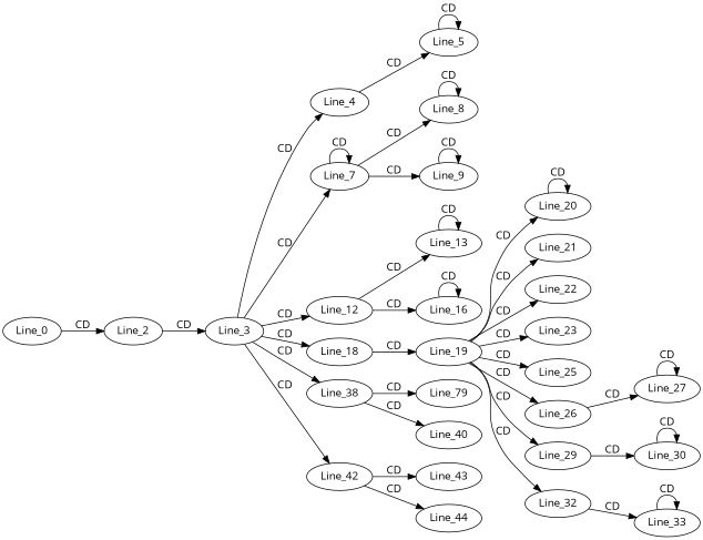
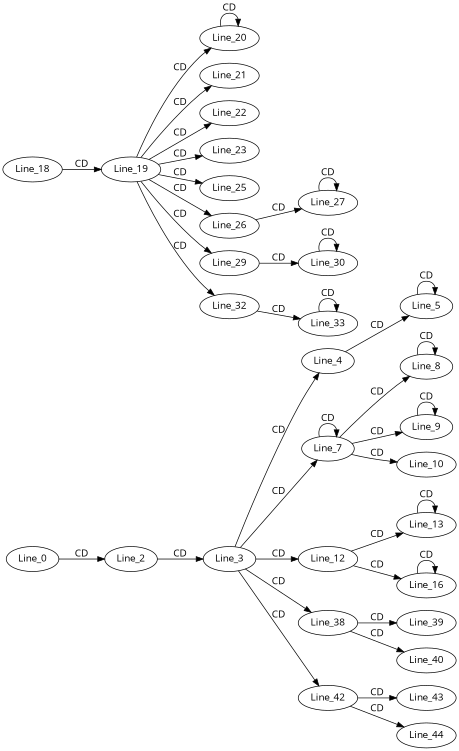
  digraph {
    fontname="Open Sans"
    rankdir=LR
    node [fontname="Open Sans"]
    edge [fontname="Open Sans"]
    Line_0
    Line_2
    Line_3
    Line_4
    Line_7
    Line_12
    Line_18
    Line_38
    Line_42
    Line_5
    Line_8
    Line_9
+   Line_10
    n14 [label=Line_13]
    Line_16
    Line_19
-   Line_39 [label=Line_79]
+   Line_39
    Line_40
    Line_43
    Line_44
    Line_20
    Line_21
    Line_22
    Line_23
    Line_25
    Line_26
    Line_29
    Line_32
    Line_27
    Line_30
    Line_33
    Line_0 -> Line_2 [label=CD]
    Line_2 -> Line_3 [label=CD]
    Line_3 -> Line_4 [label=CD]
    Line_3 -> Line_7 [label=CD]
    Line_3 -> Line_12 [label=CD]
-   Line_3 -> Line_18 [label=CD]
    Line_3 -> Line_38 [label=CD]
    Line_3 -> Line_42 [label=CD]
    Line_4 -> Line_5 [label=CD]
    Line_7 -> Line_7 [label=CD]
    Line_7 -> Line_8 [label=CD]
    Line_7 -> Line_9 [label=CD]
+   Line_7 -> Line_10 [label=CD]
    Line_12 -> n14 [label=CD]
    Line_12 -> Line_16 [label=CD]
    Line_18 -> Line_19 [label=CD]
    Line_38 -> Line_39 [label=CD]
    Line_38 -> Line_40 [label=CD]
    Line_42 -> Line_43 [label=CD]
    Line_42 -> Line_44 [label=CD]
    Line_5 -> Line_5 [label=CD]
    Line_8 -> Line_8 [label=CD]
    Line_9 -> Line_9 [label=CD]
    n14 -> n14 [label=CD]
    Line_16 -> Line_16 [label=CD]
    Line_19 -> Line_20 [label=CD]
    Line_19 -> Line_21 [label=CD]
    Line_19 -> Line_22 [label=CD]
    Line_19 -> Line_23 [label=CD]
    Line_19 -> Line_25 [label=CD]
    Line_19 -> Line_26 [label=CD]
    Line_19 -> Line_29 [label=CD]
    Line_19 -> Line_32 [label=CD]
    Line_20 -> Line_20 [label=CD]
    Line_26 -> Line_27 [label=CD]
    Line_29 -> Line_30 [label=CD]
    Line_32 -> Line_33 [label=CD]
    Line_27 -> Line_27 [label=CD]
    Line_30 -> Line_30 [label=CD]
    Line_33 -> Line_33 [label=CD]
  }
